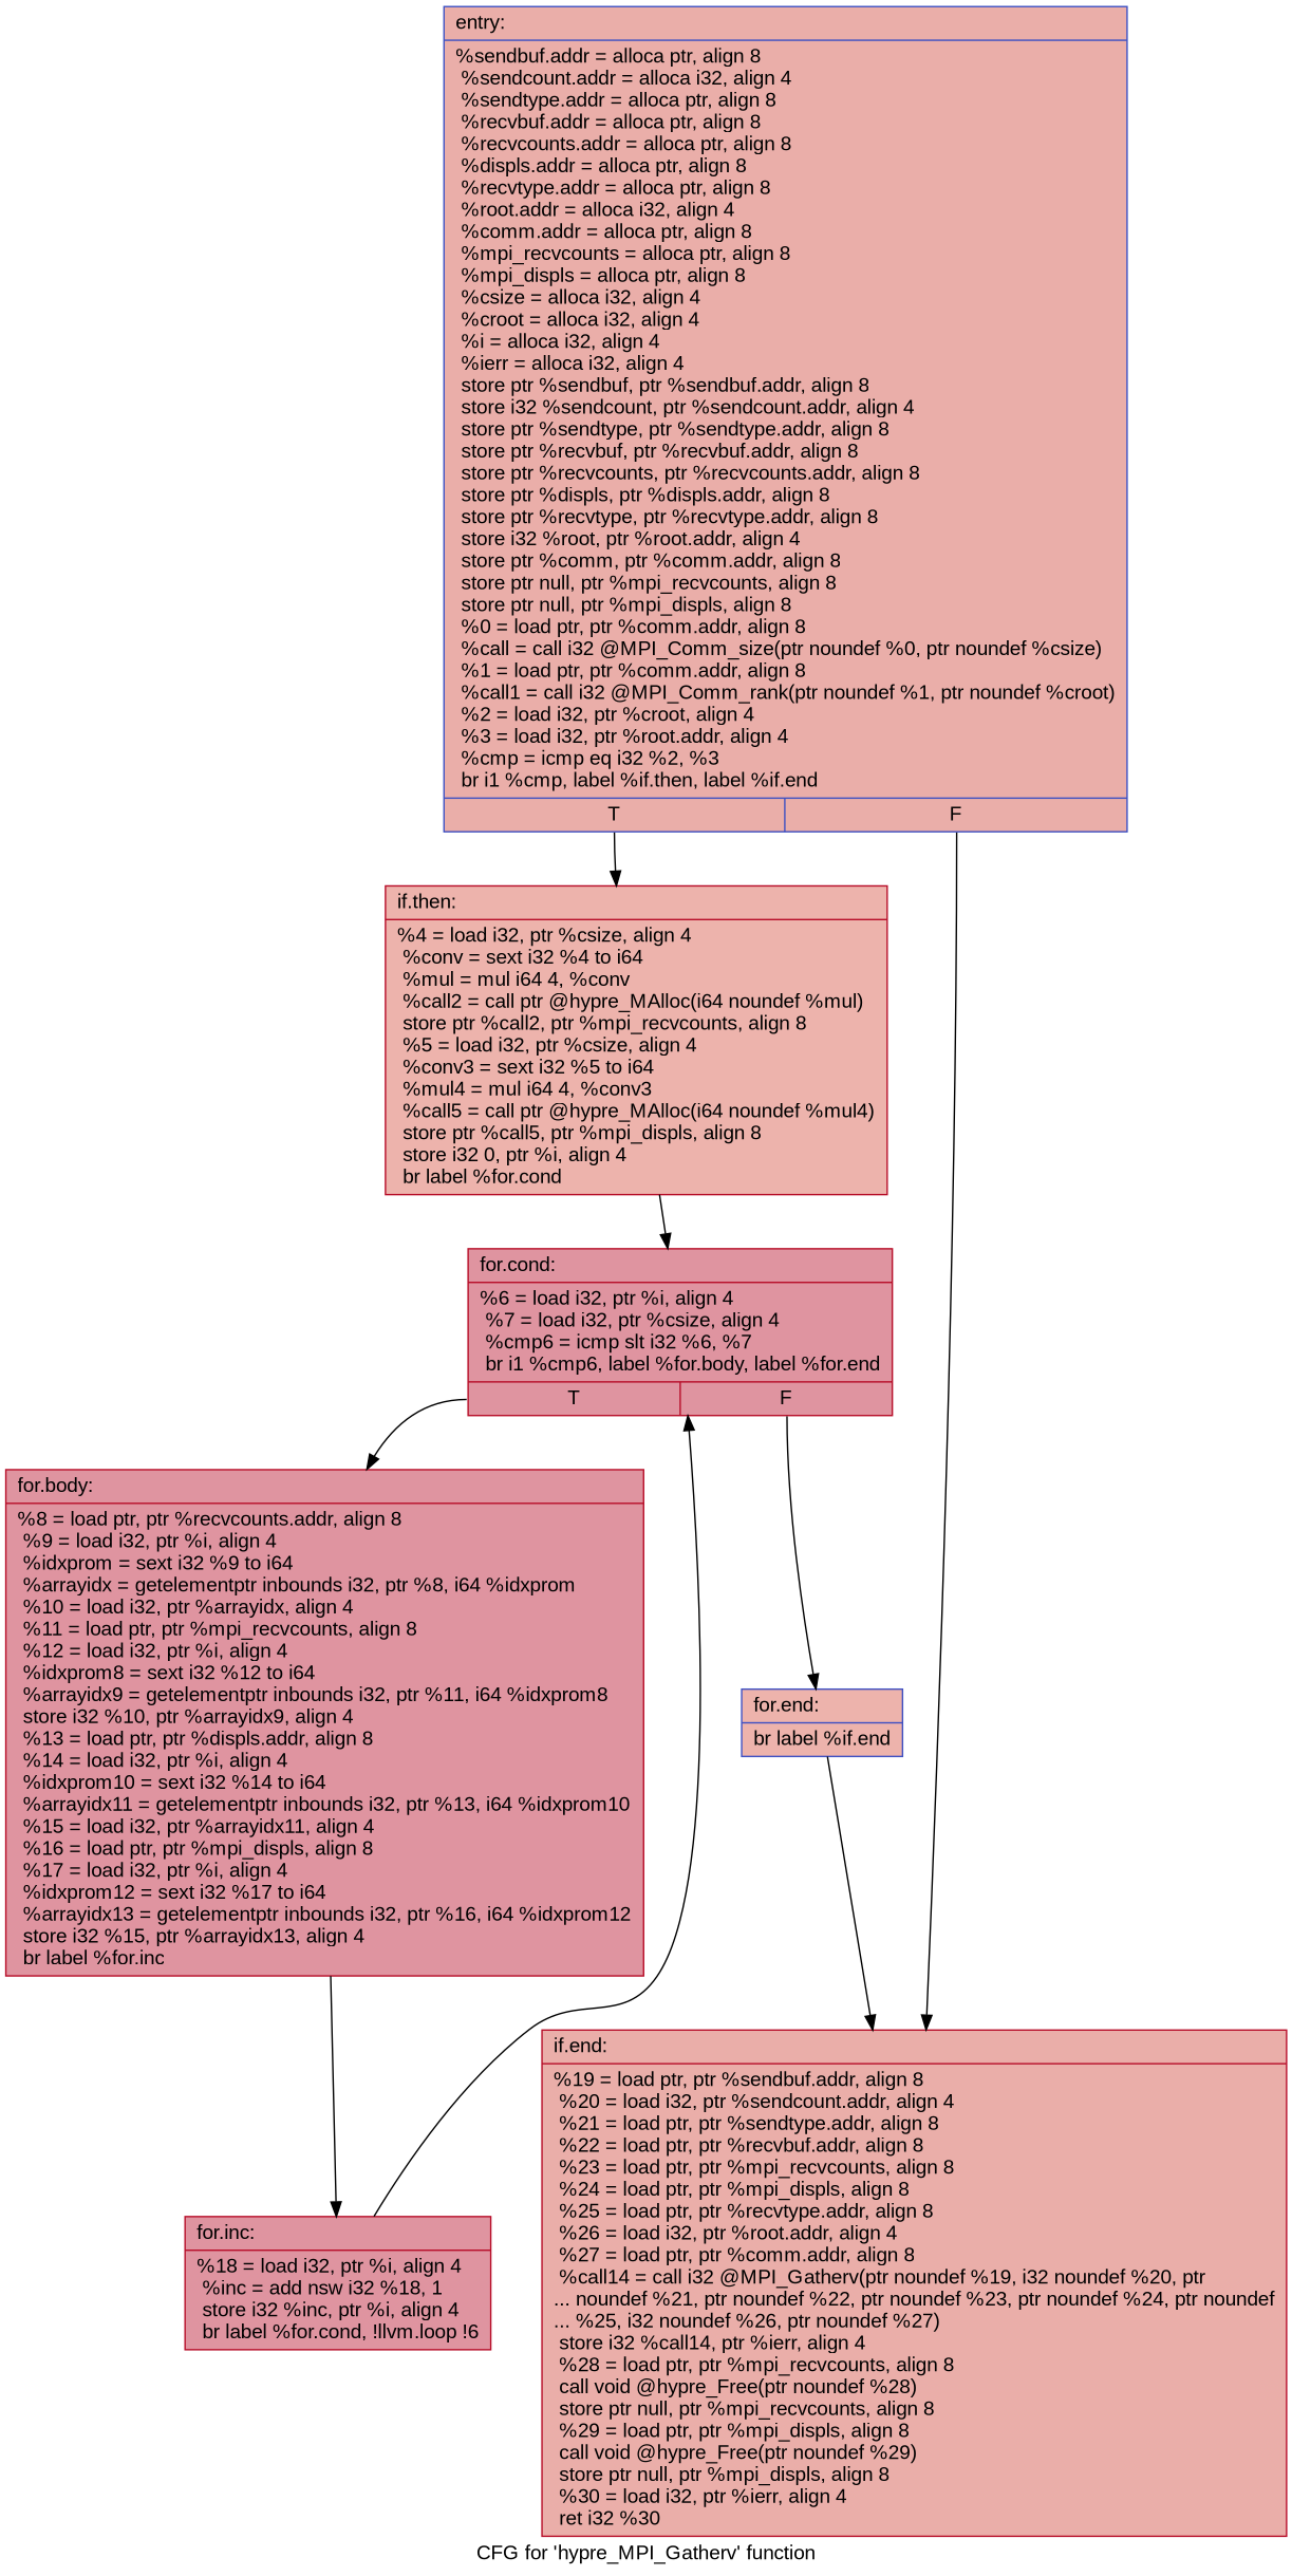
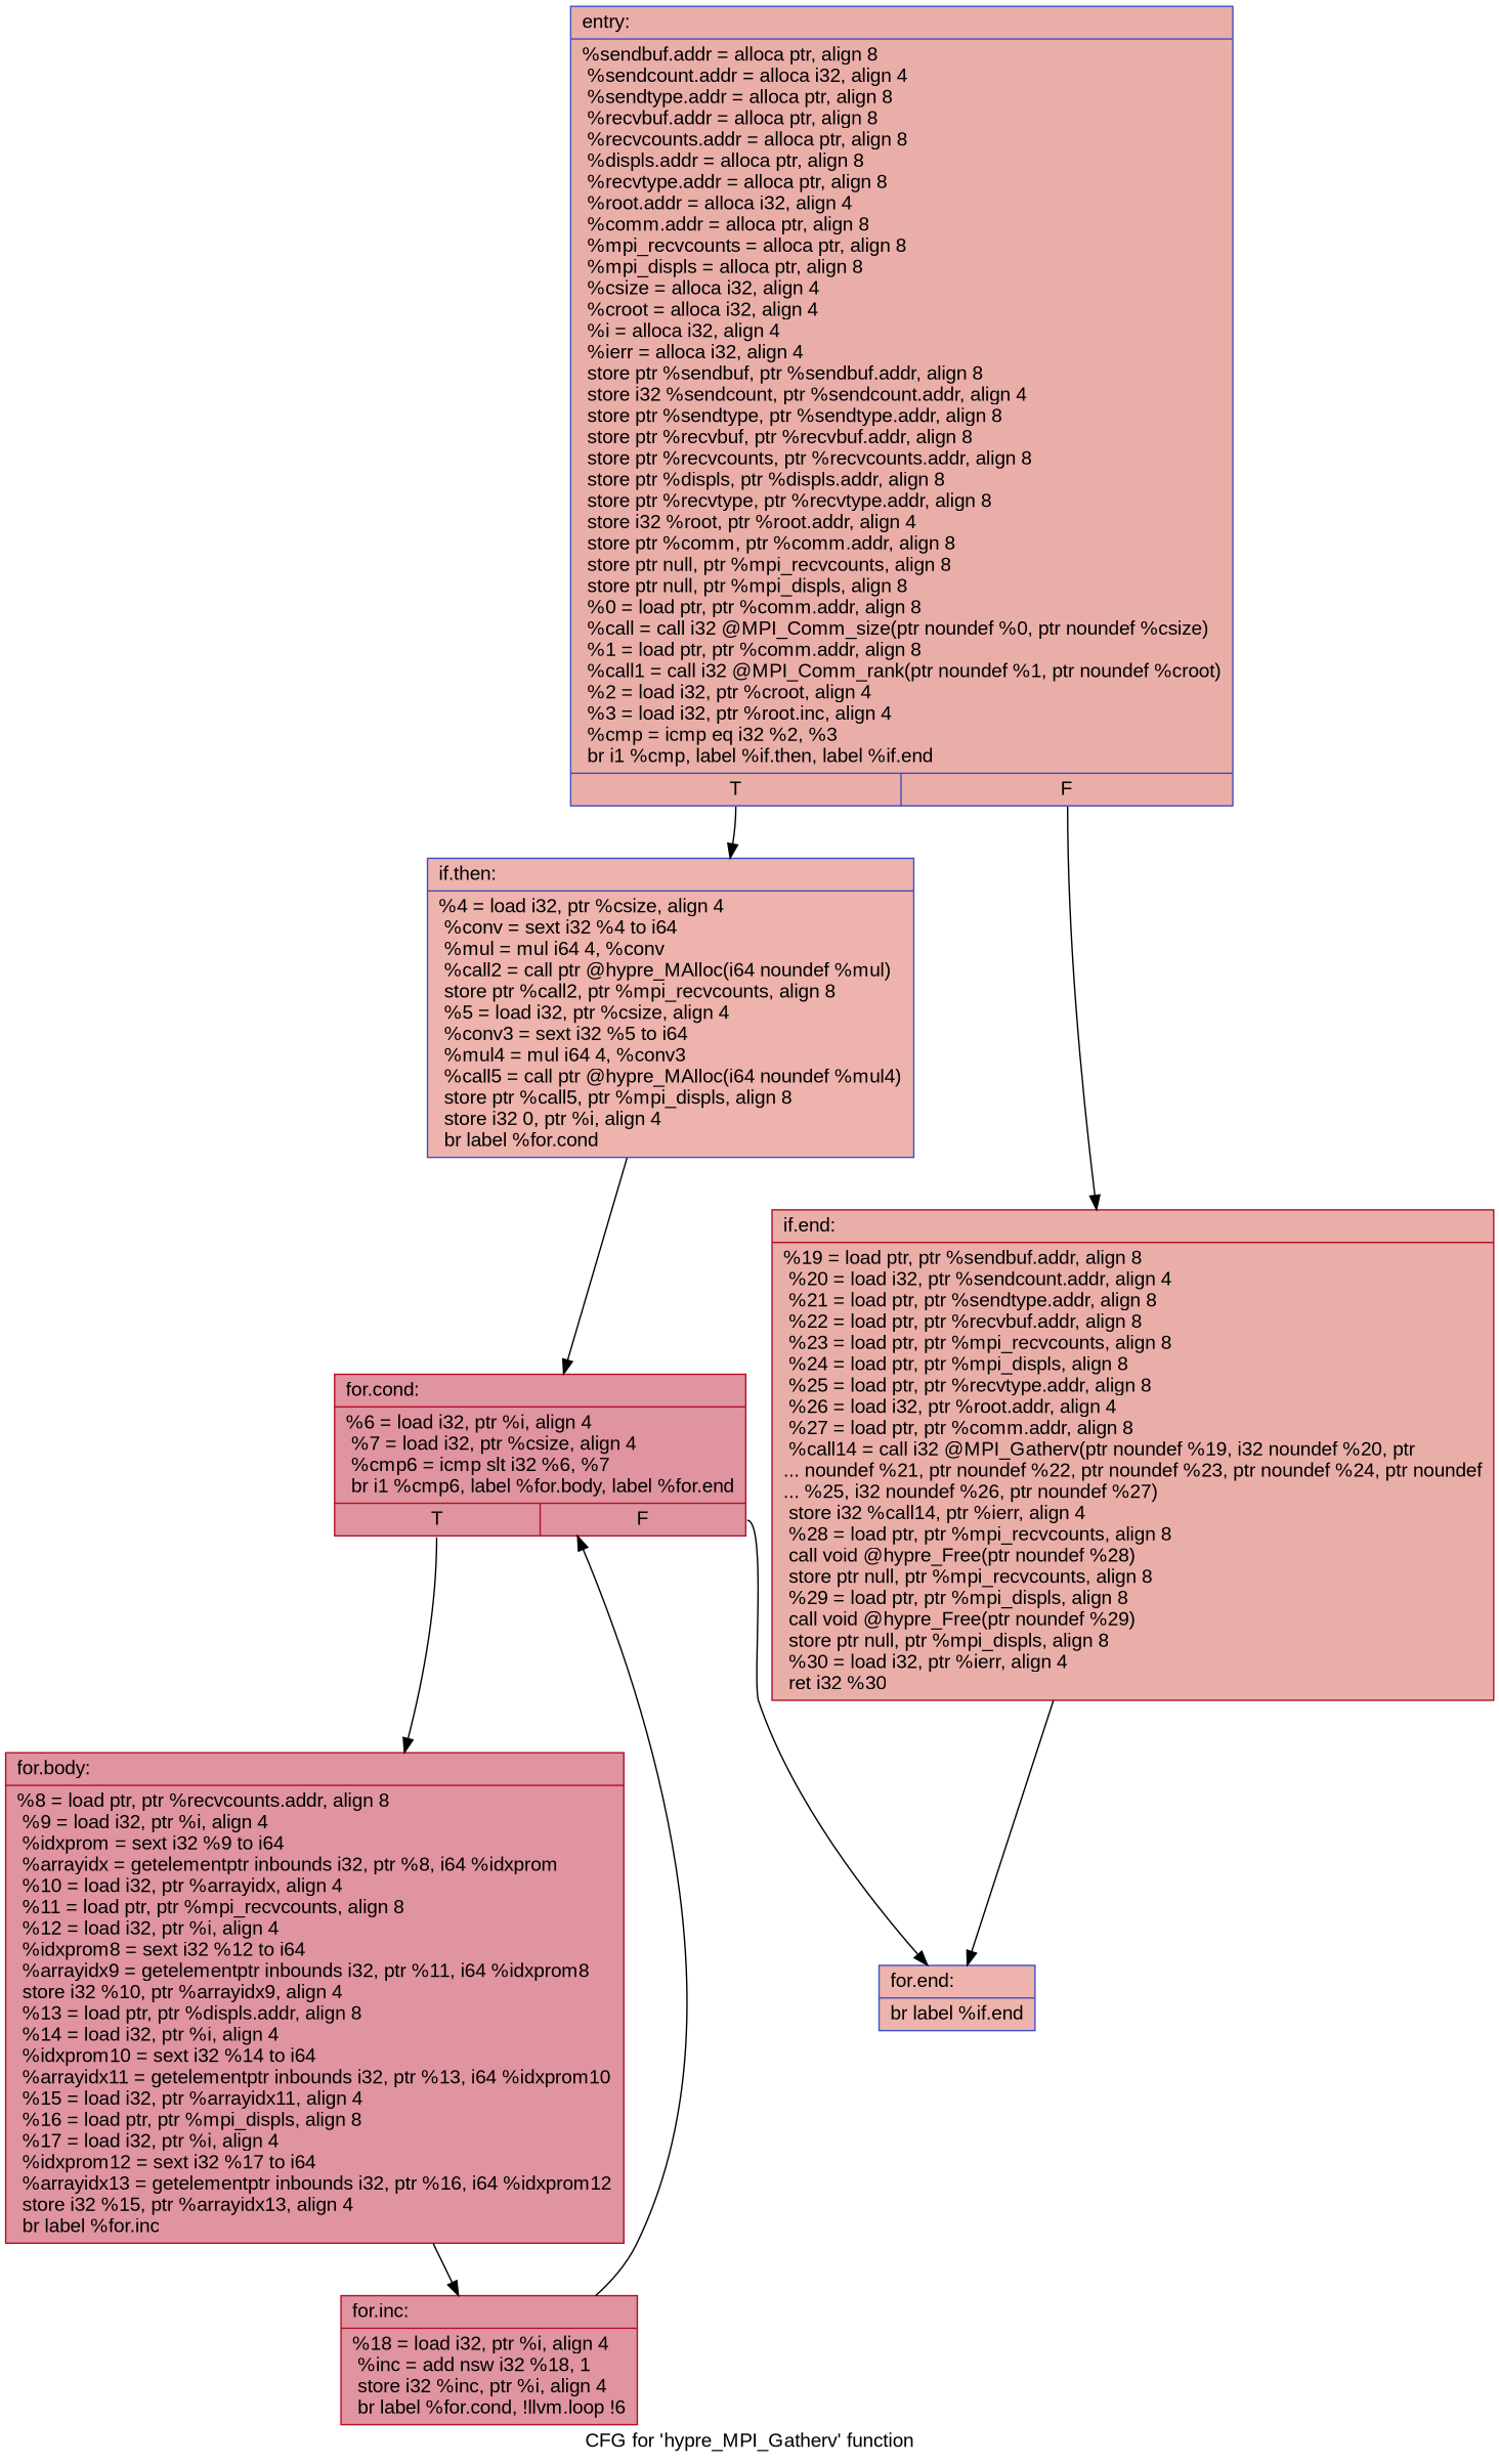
  digraph {
    fontname="Liberation Sans"
    label="CFG for 'hypre_MPI_Gatherv' function"
    node [color="#b70d28ff" fillcolor="#b70d2870" fontname="Liberation Sans" shape=record style=filled]
    edge [fontname="Liberation Sans"]
-   n1 [color="#3d50c3ff" fillcolor="#d0473d70" label="{entry:\l|  %sendbuf.addr = alloca ptr, align 8\l  %sendcount.addr = alloca i32, align 4\l  %sendtype.addr = alloca ptr, align 8\l  %recvbuf.addr = alloca ptr, align 8\l  %recvcounts.addr = alloca ptr, align 8\l  %displs.addr = alloca ptr, align 8\l  %recvtype.addr = alloca ptr, align 8\l  %root.addr = alloca i32, align 4\l  %comm.addr = alloca ptr, align 8\l  %mpi_recvcounts = alloca ptr, align 8\l  %mpi_displs = alloca ptr, align 8\l  %csize = alloca i32, align 4\l  %croot = alloca i32, align 4\l  %i = alloca i32, align 4\l  %ierr = alloca i32, align 4\l  store ptr %sendbuf, ptr %sendbuf.addr, align 8\l  store i32 %sendcount, ptr %sendcount.addr, align 4\l  store ptr %sendtype, ptr %sendtype.addr, align 8\l  store ptr %recvbuf, ptr %recvbuf.addr, align 8\l  store ptr %recvcounts, ptr %recvcounts.addr, align 8\l  store ptr %displs, ptr %displs.addr, align 8\l  store ptr %recvtype, ptr %recvtype.addr, align 8\l  store i32 %root, ptr %root.addr, align 4\l  store ptr %comm, ptr %comm.addr, align 8\l  store ptr null, ptr %mpi_recvcounts, align 8\l  store ptr null, ptr %mpi_displs, align 8\l  %0 = load ptr, ptr %comm.addr, align 8\l  %call = call i32 @MPI_Comm_size(ptr noundef %0, ptr noundef %csize)\l  %1 = load ptr, ptr %comm.addr, align 8\l  %call1 = call i32 @MPI_Comm_rank(ptr noundef %1, ptr noundef %croot)\l  %2 = load i32, ptr %croot, align 4\l  %3 = load i32, ptr %root.addr, align 4\l  %cmp = icmp eq i32 %2, %3\l  br i1 %cmp, label %if.then, label %if.end\l|{<s0>T|<s1>F}}"]
-   n2 [fillcolor="#d6524470" label="{if.then:\l|  %4 = load i32, ptr %csize, align 4\l  %conv = sext i32 %4 to i64\l  %mul = mul i64 4, %conv\l  %call2 = call ptr @hypre_MAlloc(i64 noundef %mul)\l  store ptr %call2, ptr %mpi_recvcounts, align 8\l  %5 = load i32, ptr %csize, align 4\l  %conv3 = sext i32 %5 to i64\l  %mul4 = mul i64 4, %conv3\l  %call5 = call ptr @hypre_MAlloc(i64 noundef %mul4)\l  store ptr %call5, ptr %mpi_displs, align 8\l  store i32 0, ptr %i, align 4\l  br label %for.cond\l}"]
+   n1 [color="#3d50c3ff" fillcolor="#d0473d70" label="{entry:\l|  %sendbuf.addr = alloca ptr, align 8\l  %sendcount.addr = alloca i32, align 4\l  %sendtype.addr = alloca ptr, align 8\l  %recvbuf.addr = alloca ptr, align 8\l  %recvcounts.addr = alloca ptr, align 8\l  %displs.addr = alloca ptr, align 8\l  %recvtype.addr = alloca ptr, align 8\l  %root.addr = alloca i32, align 4\l  %comm.addr = alloca ptr, align 8\l  %mpi_recvcounts = alloca ptr, align 8\l  %mpi_displs = alloca ptr, align 8\l  %csize = alloca i32, align 4\l  %croot = alloca i32, align 4\l  %i = alloca i32, align 4\l  %ierr = alloca i32, align 4\l  store ptr %sendbuf, ptr %sendbuf.addr, align 8\l  store i32 %sendcount, ptr %sendcount.addr, align 4\l  store ptr %sendtype, ptr %sendtype.addr, align 8\l  store ptr %recvbuf, ptr %recvbuf.addr, align 8\l  store ptr %recvcounts, ptr %recvcounts.addr, align 8\l  store ptr %displs, ptr %displs.addr, align 8\l  store ptr %recvtype, ptr %recvtype.addr, align 8\l  store i32 %root, ptr %root.addr, align 4\l  store ptr %comm, ptr %comm.addr, align 8\l  store ptr null, ptr %mpi_recvcounts, align 8\l  store ptr null, ptr %mpi_displs, align 8\l  %0 = load ptr, ptr %comm.addr, align 8\l  %call = call i32 @MPI_Comm_size(ptr noundef %0, ptr noundef %csize)\l  %1 = load ptr, ptr %comm.addr, align 8\l  %call1 = call i32 @MPI_Comm_rank(ptr noundef %1, ptr noundef %croot)\l  %2 = load i32, ptr %croot, align 4\l  %3 = load i32, ptr %root.inc, align 4\l  %cmp = icmp eq i32 %2, %3\l  br i1 %cmp, label %if.then, label %if.end\l|{<s0>T|<s1>F}}"]
+   n2 [color="#3d50c3ff" fillcolor="#d6524470" label="{if.then:\l|  %4 = load i32, ptr %csize, align 4\l  %conv = sext i32 %4 to i64\l  %mul = mul i64 4, %conv\l  %call2 = call ptr @hypre_MAlloc(i64 noundef %mul)\l  store ptr %call2, ptr %mpi_recvcounts, align 8\l  %5 = load i32, ptr %csize, align 4\l  %conv3 = sext i32 %5 to i64\l  %mul4 = mul i64 4, %conv3\l  %call5 = call ptr @hypre_MAlloc(i64 noundef %mul4)\l  store ptr %call5, ptr %mpi_displs, align 8\l  store i32 0, ptr %i, align 4\l  br label %for.cond\l}"]
    n3 [fillcolor="#d0473d70" label="{if.end:\l|  %19 = load ptr, ptr %sendbuf.addr, align 8\l  %20 = load i32, ptr %sendcount.addr, align 4\l  %21 = load ptr, ptr %sendtype.addr, align 8\l  %22 = load ptr, ptr %recvbuf.addr, align 8\l  %23 = load ptr, ptr %mpi_recvcounts, align 8\l  %24 = load ptr, ptr %mpi_displs, align 8\l  %25 = load ptr, ptr %recvtype.addr, align 8\l  %26 = load i32, ptr %root.addr, align 4\l  %27 = load ptr, ptr %comm.addr, align 8\l  %call14 = call i32 @MPI_Gatherv(ptr noundef %19, i32 noundef %20, ptr\l... noundef %21, ptr noundef %22, ptr noundef %23, ptr noundef %24, ptr noundef\l... %25, i32 noundef %26, ptr noundef %27)\l  store i32 %call14, ptr %ierr, align 4\l  %28 = load ptr, ptr %mpi_recvcounts, align 8\l  call void @hypre_Free(ptr noundef %28)\l  store ptr null, ptr %mpi_recvcounts, align 8\l  %29 = load ptr, ptr %mpi_displs, align 8\l  call void @hypre_Free(ptr noundef %29)\l  store ptr null, ptr %mpi_displs, align 8\l  %30 = load i32, ptr %ierr, align 4\l  ret i32 %30\l}"]
    n4 [label="{for.cond:\l|  %6 = load i32, ptr %i, align 4\l  %7 = load i32, ptr %csize, align 4\l  %cmp6 = icmp slt i32 %6, %7\l  br i1 %cmp6, label %for.body, label %for.end\l|{<s0>T|<s1>F}}"]
    n5 [label="{for.body:\l|  %8 = load ptr, ptr %recvcounts.addr, align 8\l  %9 = load i32, ptr %i, align 4\l  %idxprom = sext i32 %9 to i64\l  %arrayidx = getelementptr inbounds i32, ptr %8, i64 %idxprom\l  %10 = load i32, ptr %arrayidx, align 4\l  %11 = load ptr, ptr %mpi_recvcounts, align 8\l  %12 = load i32, ptr %i, align 4\l  %idxprom8 = sext i32 %12 to i64\l  %arrayidx9 = getelementptr inbounds i32, ptr %11, i64 %idxprom8\l  store i32 %10, ptr %arrayidx9, align 4\l  %13 = load ptr, ptr %displs.addr, align 8\l  %14 = load i32, ptr %i, align 4\l  %idxprom10 = sext i32 %14 to i64\l  %arrayidx11 = getelementptr inbounds i32, ptr %13, i64 %idxprom10\l  %15 = load i32, ptr %arrayidx11, align 4\l  %16 = load ptr, ptr %mpi_displs, align 8\l  %17 = load i32, ptr %i, align 4\l  %idxprom12 = sext i32 %17 to i64\l  %arrayidx13 = getelementptr inbounds i32, ptr %16, i64 %idxprom12\l  store i32 %15, ptr %arrayidx13, align 4\l  br label %for.inc\l}"]
    n6 [color="#3d50c3ff" fillcolor="#d6524470" label="{for.end:\l|  br label %if.end\l}"]
    n7 [label="{for.inc:\l|  %18 = load i32, ptr %i, align 4\l  %inc = add nsw i32 %18, 1\l  store i32 %inc, ptr %i, align 4\l  br label %for.cond, !llvm.loop !6\l}"]
    n1 -> n2 [tailport=s0]
    n1 -> n3 [tailport=s1]
    n2 -> n4
    n4 -> n5 [tailport=s0]
    n4 -> n6 [tailport=s1]
    n5 -> n7
-   n6 -> n3
+   n3 -> n6
    n7 -> n4
  }
